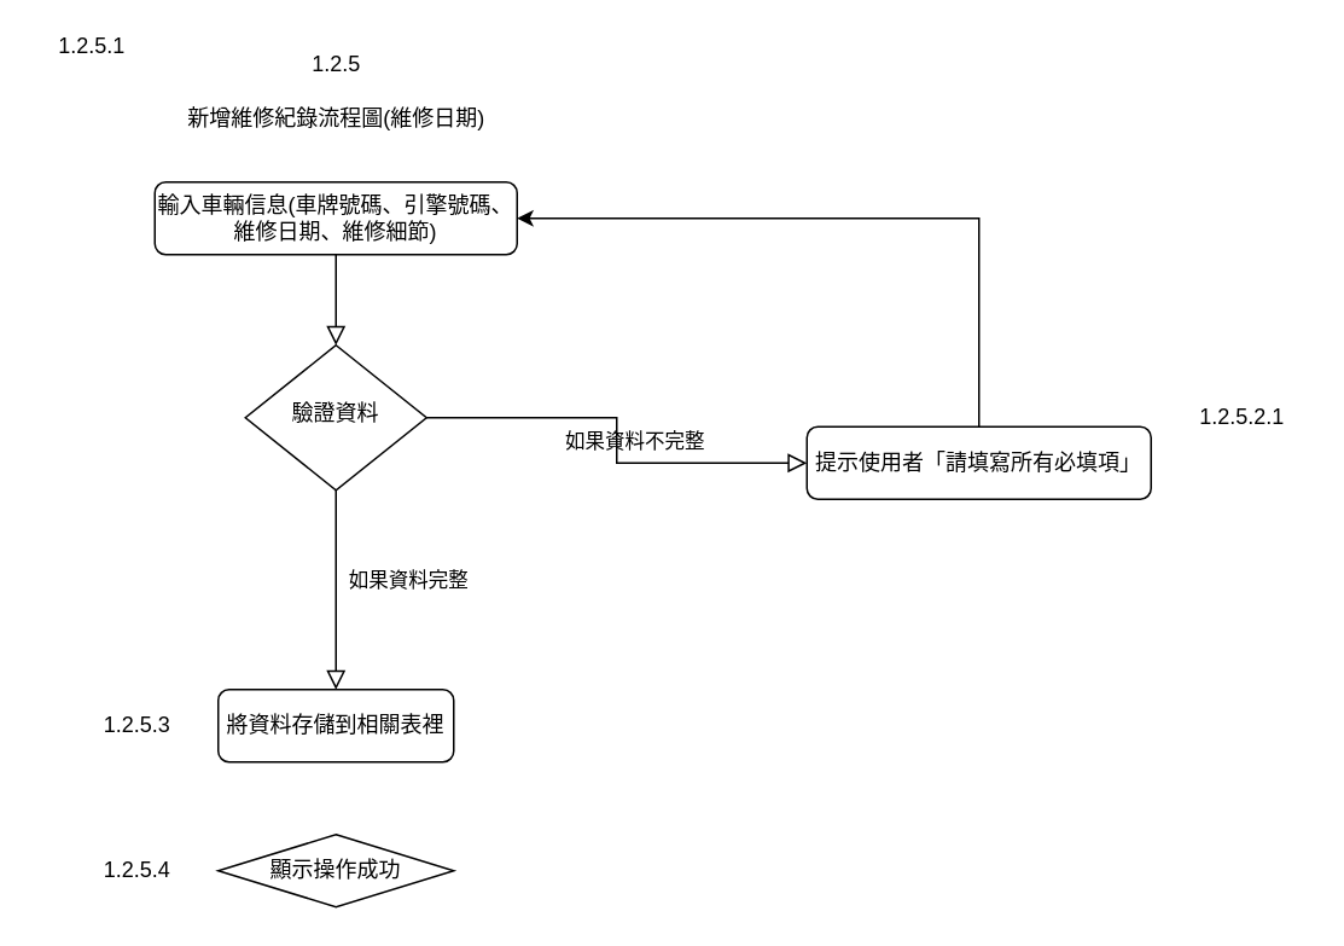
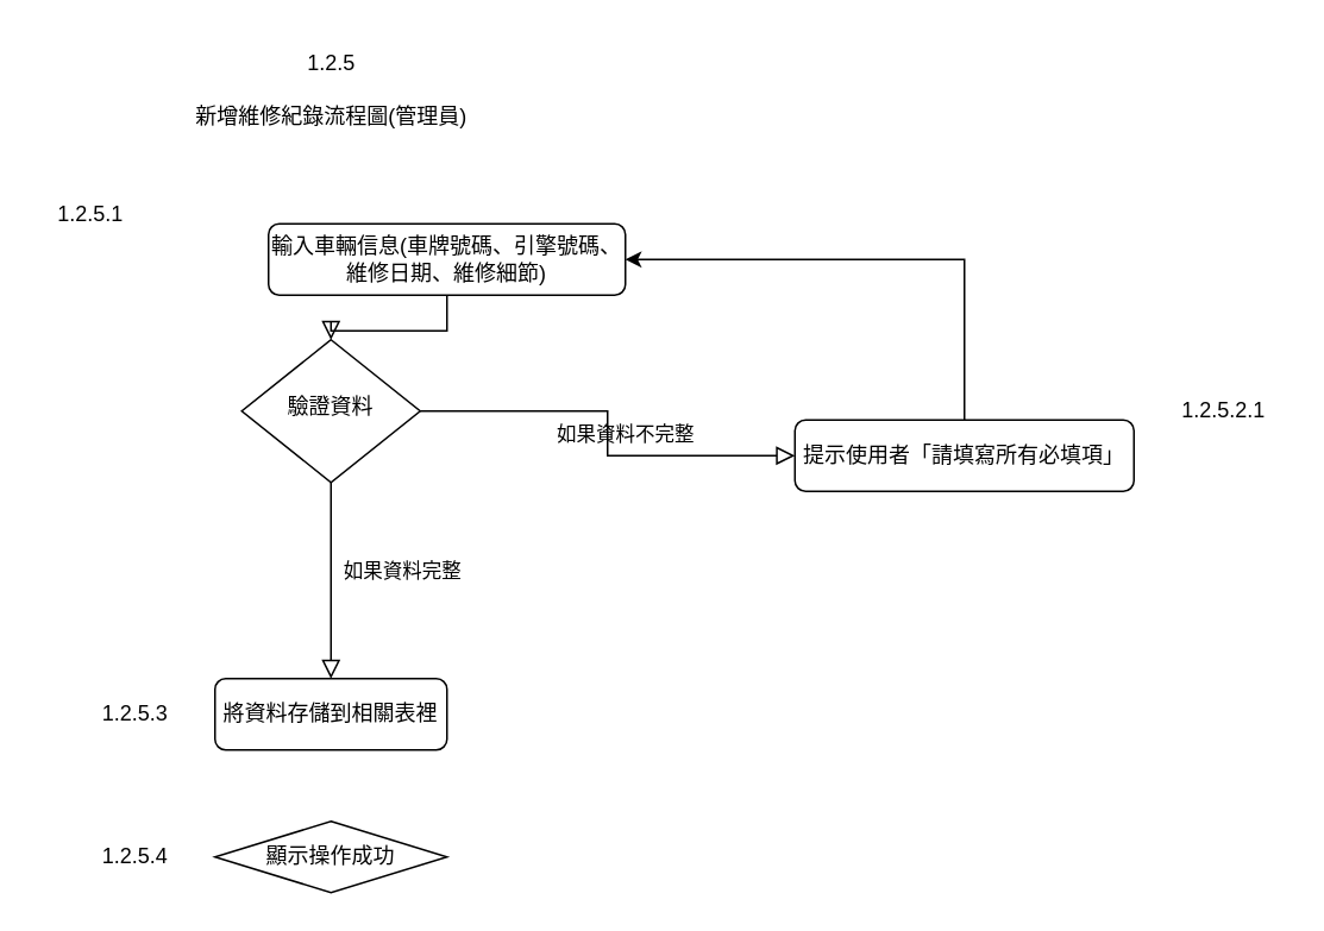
  <mxCell id="0" />
  <mxCell id="1" parent="0" />
  <mxCell id="2" value="" style="rounded=0;html=1;jettySize=auto;orthogonalLoop=1;fontSize=11;endArrow=block;endFill=0;endSize=8;strokeWidth=1;shadow=0;labelBackgroundColor=none;edgeStyle=orthogonalEdgeStyle;" parent="1" source="3" target="6" edge="1"><mxGeometry relative="1" as="geometry" /></mxCell>
- <mxCell id="3" value="輸入車輛信息(車牌號碼、引擎號碼、維修日期、維修細節)" style="rounded=1;whiteSpace=wrap;html=1;fontSize=12;glass=0;strokeWidth=1;shadow=0;" parent="1" vertex="1"><mxGeometry x="85" y="100" width="200" height="40" as="geometry" /></mxCell>
+ <mxCell id="3" value="輸入車輛信息(車牌號碼、引擎號碼、維修日期、維修細節)" style="rounded=1;whiteSpace=wrap;html=1;fontSize=12;glass=0;strokeWidth=1;shadow=0;" parent="1" vertex="1"><mxGeometry x="150" y="125" width="200" height="40" as="geometry" /></mxCell>
  <mxCell id="4" value="如果資料完整" style="rounded=0;html=1;jettySize=auto;orthogonalLoop=1;fontSize=11;endArrow=block;endFill=0;endSize=8;strokeWidth=1;shadow=0;labelBackgroundColor=none;edgeStyle=orthogonalEdgeStyle;entryX=0.5;entryY=0;entryDx=0;entryDy=0;" parent="1" source="6" target="9" edge="1"><mxGeometry x="-0.091" y="40" relative="1" as="geometry"><mxPoint as="offset" /><mxPoint x="185" y="350" as="targetPoint" /></mxGeometry></mxCell>
  <mxCell id="5" value="如果資料不完整" style="edgeStyle=orthogonalEdgeStyle;rounded=0;html=1;jettySize=auto;orthogonalLoop=1;fontSize=11;endArrow=block;endFill=0;endSize=8;strokeWidth=1;shadow=0;labelBackgroundColor=none;" parent="1" source="6" target="8" edge="1"><mxGeometry y="10" relative="1" as="geometry"><mxPoint as="offset" /></mxGeometry></mxCell>
  <mxCell id="6" value="驗證資料" style="rhombus;whiteSpace=wrap;html=1;shadow=0;fontFamily=Helvetica;fontSize=12;align=center;strokeWidth=1;spacing=6;spacingTop=-4;" parent="1" vertex="1"><mxGeometry x="135" y="190" width="100" height="80" as="geometry" /></mxCell>
  <mxCell id="7" style="edgeStyle=orthogonalEdgeStyle;rounded=0;orthogonalLoop=1;jettySize=auto;html=1;exitX=0.5;exitY=0;exitDx=0;exitDy=0;entryX=1;entryY=0.5;entryDx=0;entryDy=0;" parent="1" source="8" target="3" edge="1"><mxGeometry relative="1" as="geometry" /></mxCell>
  <mxCell id="8" value="提示使用者「請填寫所有必填項」" style="rounded=1;whiteSpace=wrap;html=1;fontSize=12;glass=0;strokeWidth=1;shadow=0;" parent="1" vertex="1"><mxGeometry x="445" y="235" width="190" height="40" as="geometry" /></mxCell>
  <mxCell id="9" value="將資料存儲到相關表裡" style="rounded=1;whiteSpace=wrap;html=1;fontSize=12;glass=0;strokeWidth=1;shadow=0;" parent="1" vertex="1"><mxGeometry x="120" y="380" width="130" height="40" as="geometry" /></mxCell>
- <mxCell id="10" value="新增維修紀錄流程圖(維修日期)" style="text;html=1;align=center;verticalAlign=middle;resizable=0;points=[];autosize=1;strokeColor=none;fillColor=none;" parent="1" vertex="1"><mxGeometry x="95" y="50" width="180" height="30" as="geometry" /></mxCell>
+ <mxCell id="10" value="新增維修紀錄流程圖(管理員)" style="text;html=1;align=center;verticalAlign=middle;resizable=0;points=[];autosize=1;strokeColor=none;fillColor=none;" parent="1" vertex="1"><mxGeometry x="95" y="50" width="180" height="30" as="geometry" /></mxCell>
  <mxCell id="11" value="顯示操作成功" style="rhombus;whiteSpace=wrap;html=1;fontSize=12;glass=0;strokeWidth=1;shadow=0;" parent="1" vertex="1"><mxGeometry x="120" y="460" width="130" height="40" as="geometry" /></mxCell>
  <mxCell id="12" value="1.2.5" style="text;html=1;align=center;verticalAlign=middle;resizable=0;points=[];autosize=1;strokeColor=none;fillColor=none;" vertex="1" parent="1"><mxGeometry x="160" y="20" width="50" height="30" as="geometry" /></mxCell>
- <mxCell id="13" value="1.2.5.1" style="text;html=1;align=center;verticalAlign=middle;resizable=0;points=[];autosize=1;strokeColor=none;fillColor=none;" vertex="1" parent="1"><mxGeometry x="20" y="10" width="60" height="30" as="geometry" /></mxCell>
+ <mxCell id="13" value="1.2.5.1" style="text;html=1;align=center;verticalAlign=middle;resizable=0;points=[];autosize=1;strokeColor=none;fillColor=none;" vertex="1" parent="1"><mxGeometry x="20" y="105" width="60" height="30" as="geometry" /></mxCell>
  <mxCell id="14" value="1.2.5.2.1" style="text;html=1;align=center;verticalAlign=middle;resizable=0;points=[];autosize=1;strokeColor=none;fillColor=none;" vertex="1" parent="1"><mxGeometry x="650" y="215" width="70" height="30" as="geometry" /></mxCell>
  <mxCell id="15" value="1.2.5.3" style="text;html=1;align=center;verticalAlign=middle;resizable=0;points=[];autosize=1;strokeColor=none;fillColor=none;" vertex="1" parent="1"><mxGeometry x="45" y="385" width="60" height="30" as="geometry" /></mxCell>
  <mxCell id="16" value="1.2.5.4" style="text;html=1;align=center;verticalAlign=middle;resizable=0;points=[];autosize=1;strokeColor=none;fillColor=none;" vertex="1" parent="1"><mxGeometry x="45" y="465" width="60" height="30" as="geometry" /></mxCell>
